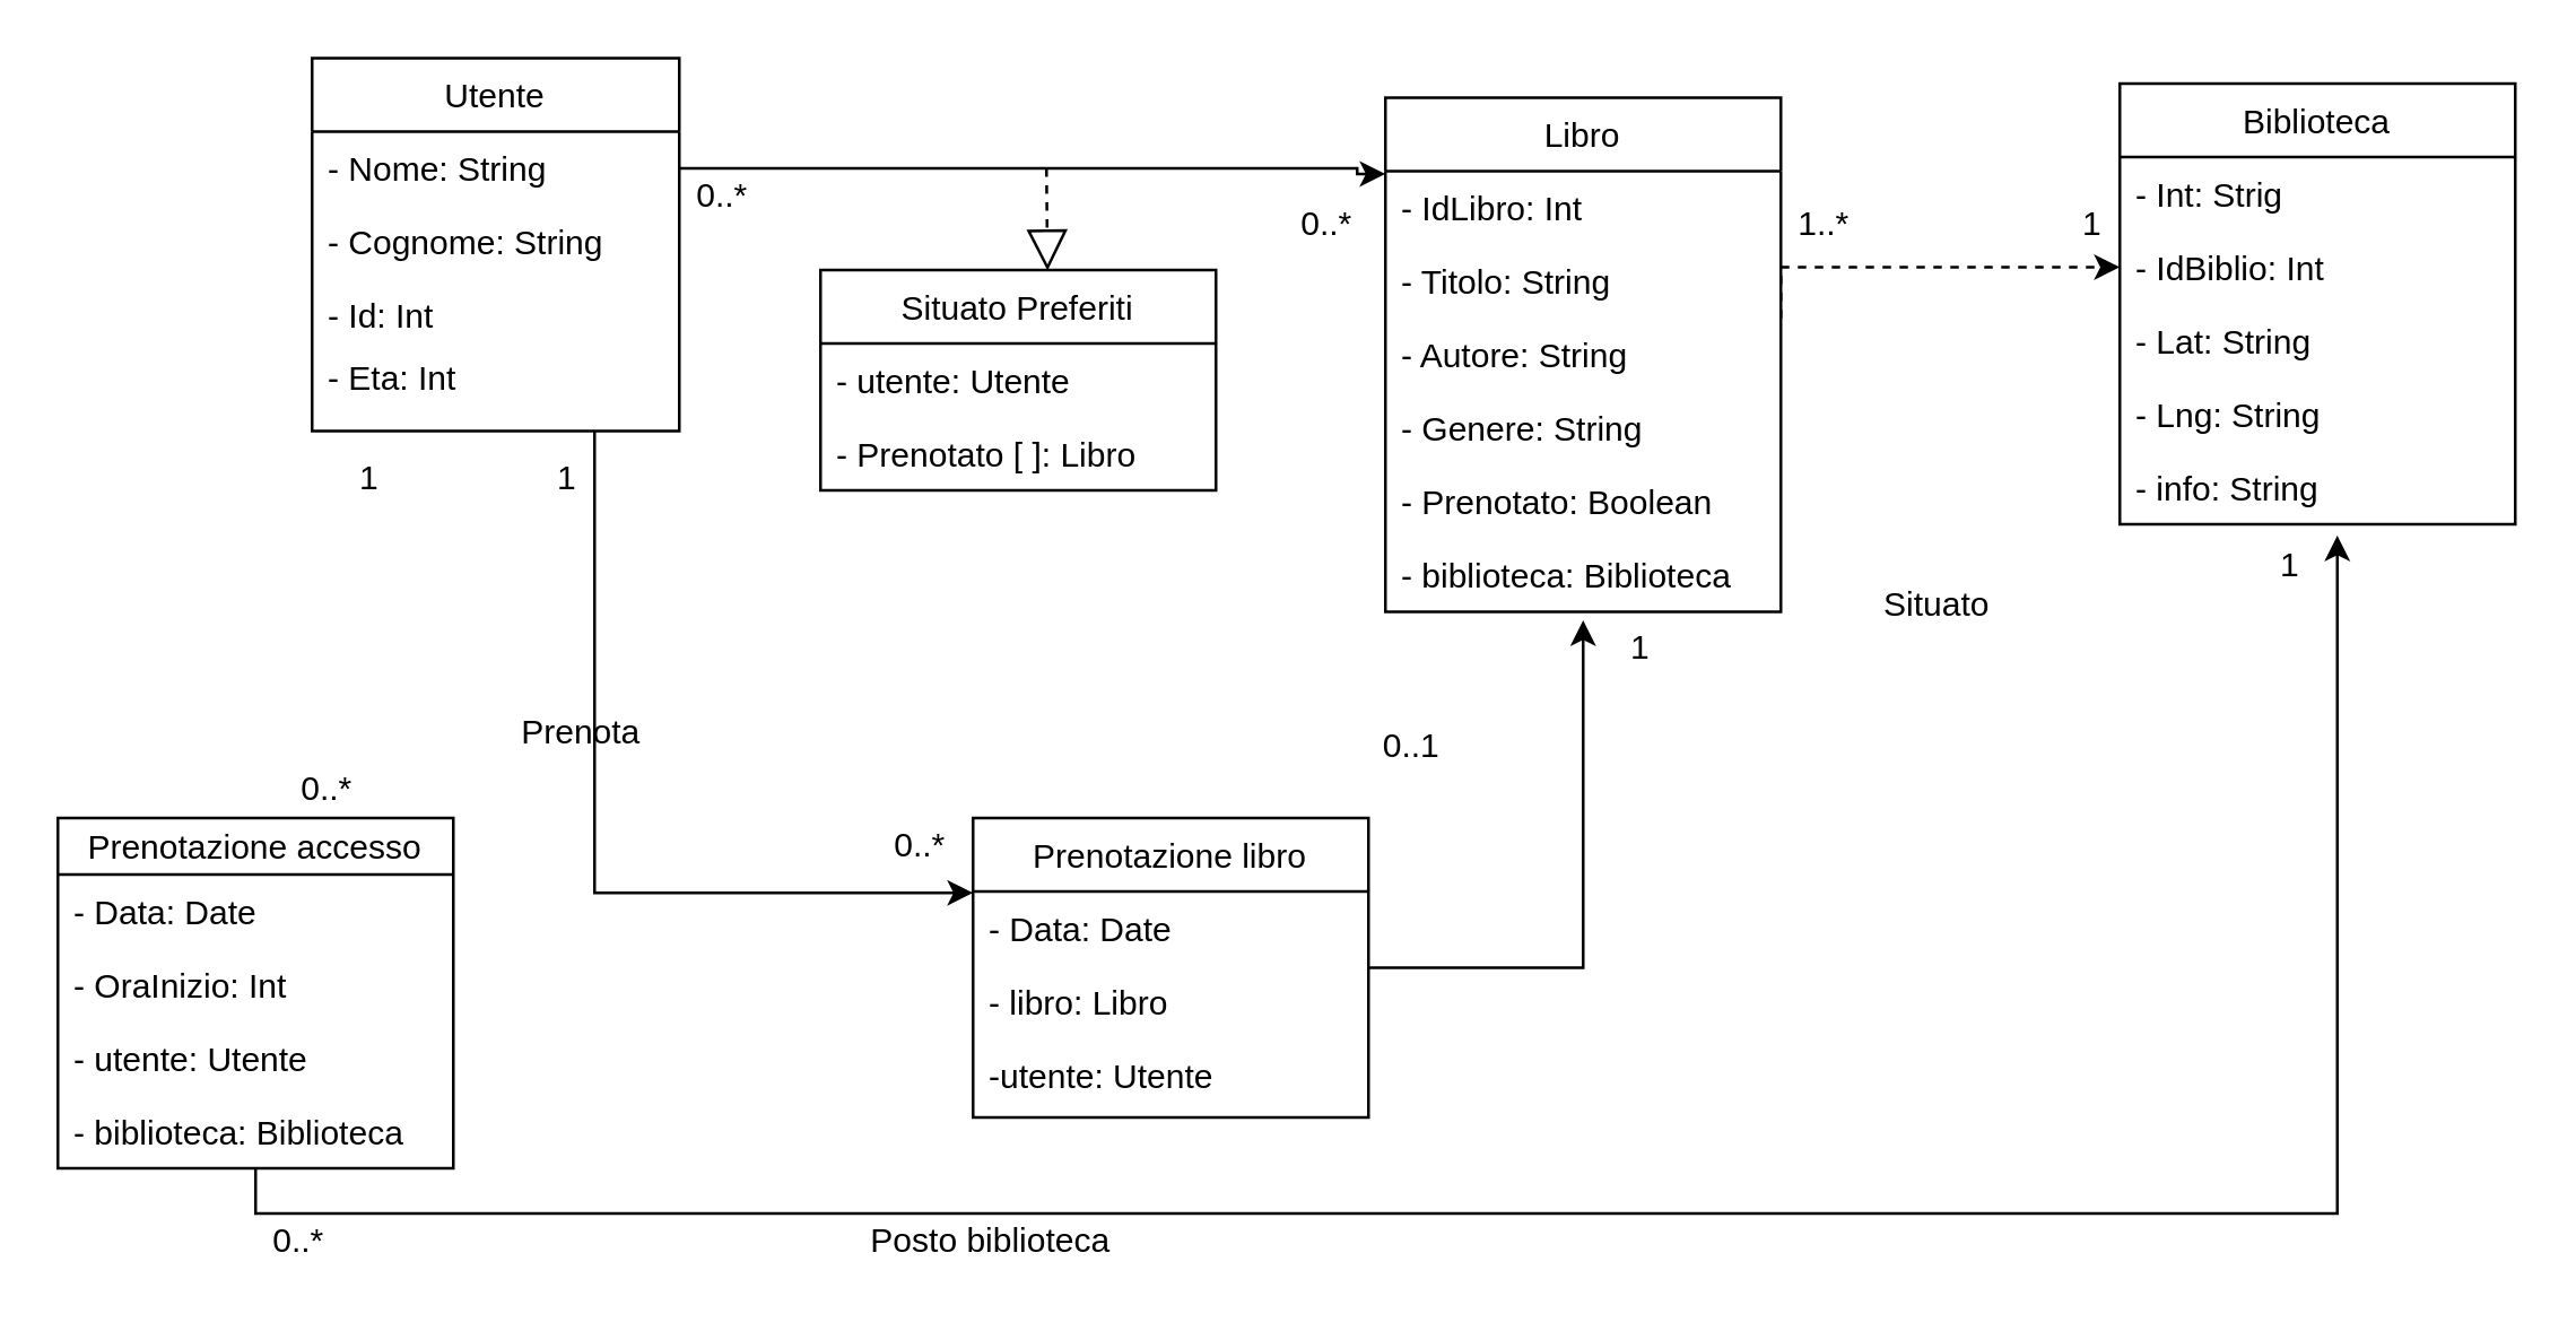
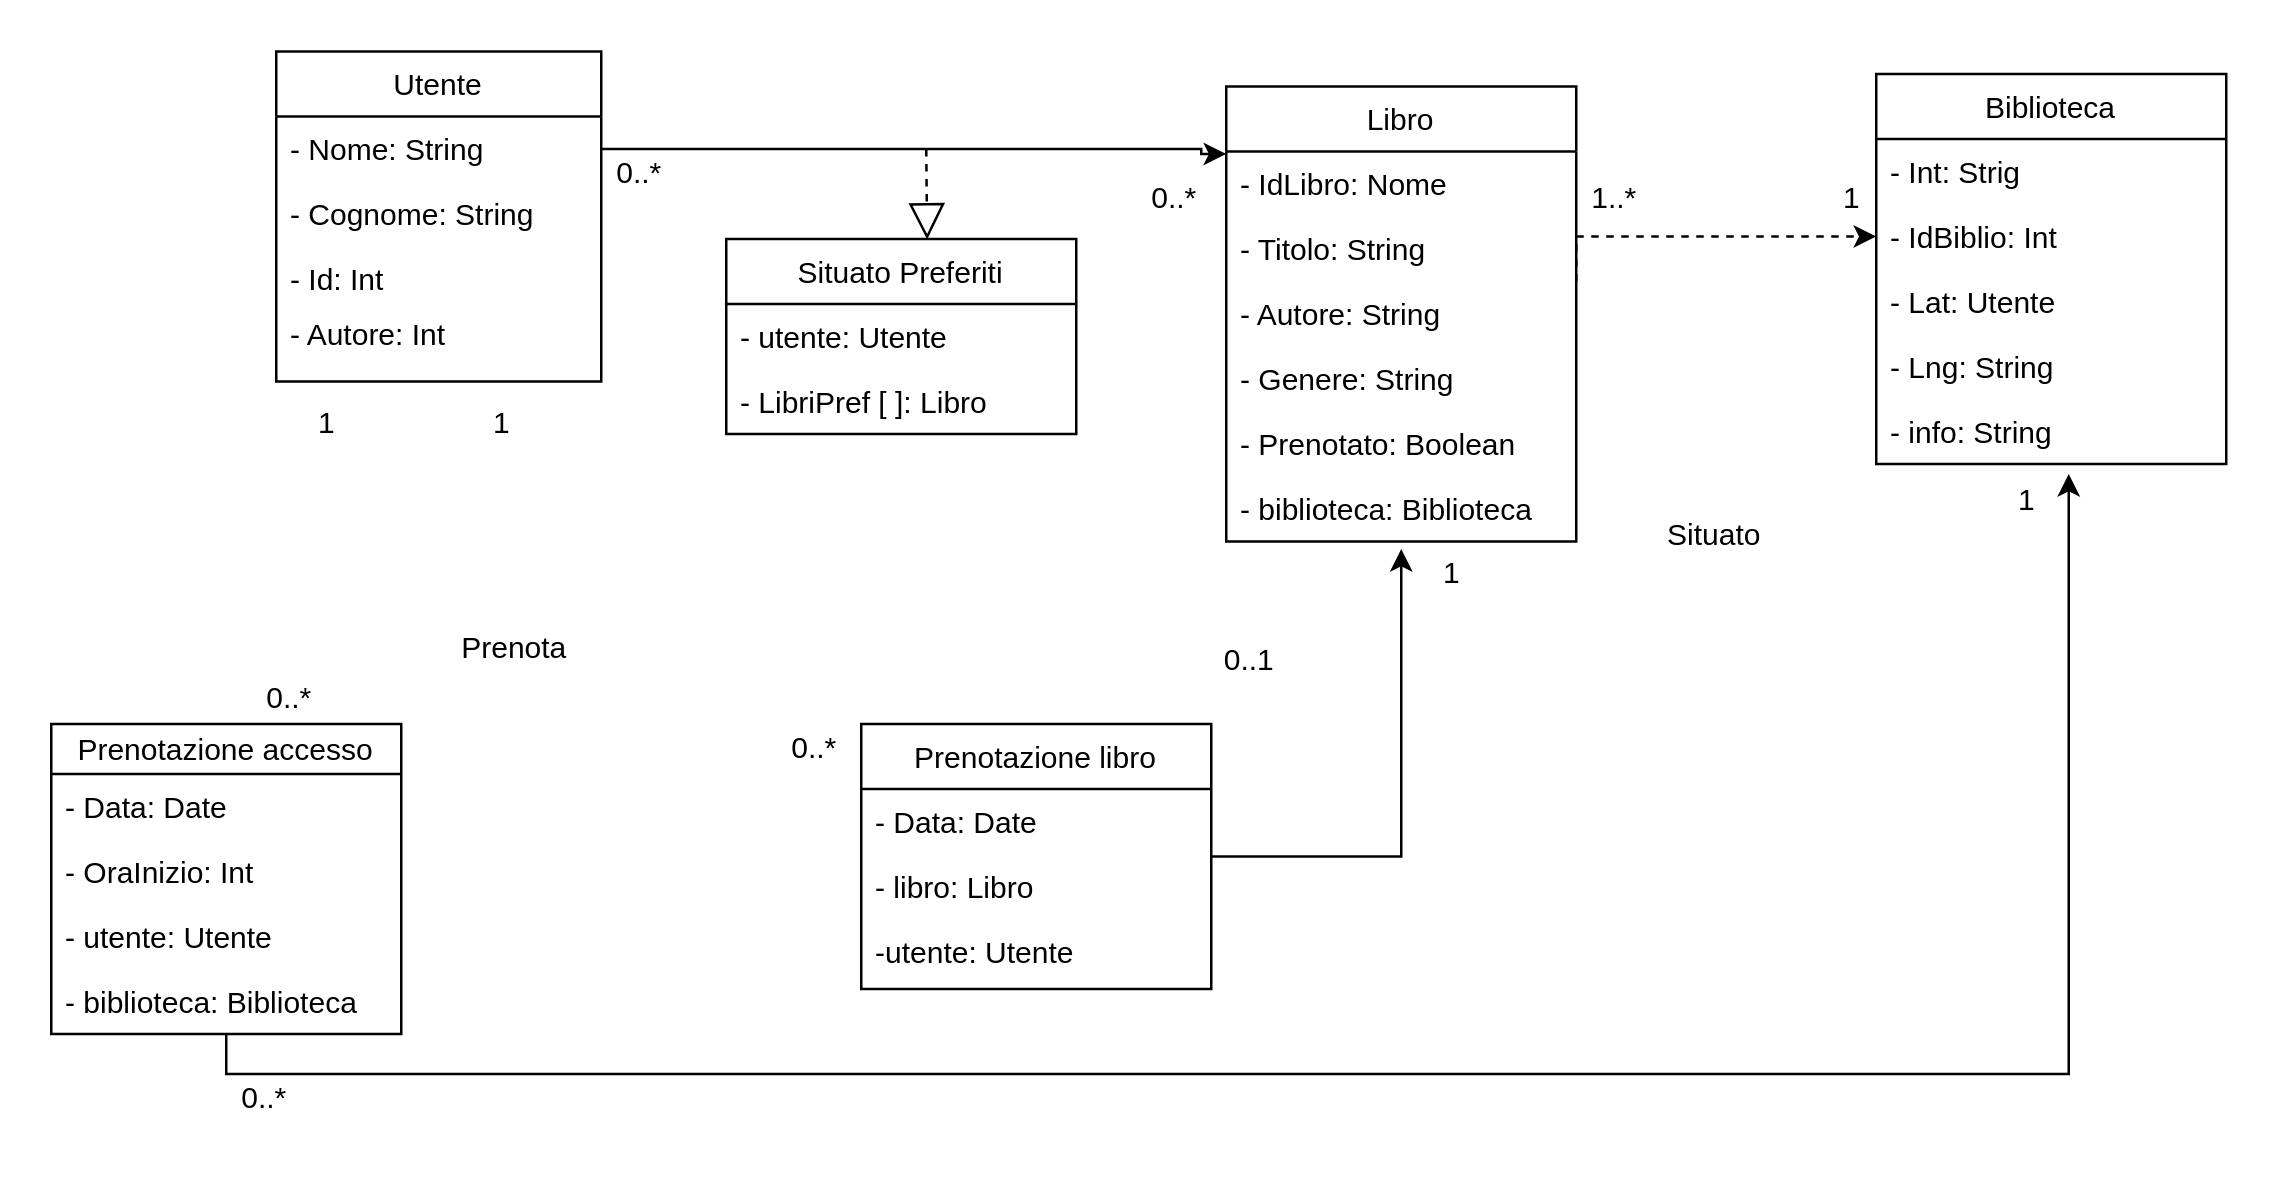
  <mxCell id="0" />
  <mxCell id="1" parent="0" />
- <mxCell id="2" style="edgeStyle=orthogonalEdgeStyle;rounded=0;orthogonalLoop=1;jettySize=auto;html=1;entryX=0;entryY=0.25;entryDx=0;entryDy=0;" edge="1" parent="1" source="4" target="29"><mxGeometry relative="1" as="geometry"><Array as="points"><mxPoint x="210" y="316" /></Array></mxGeometry></mxCell>
  <mxCell id="3" style="edgeStyle=orthogonalEdgeStyle;rounded=0;orthogonalLoop=1;jettySize=auto;html=1;" edge="1" parent="1" source="4"><mxGeometry relative="1" as="geometry"><mxPoint x="490" y="61" as="targetPoint" /><Array as="points"><mxPoint x="480" y="59" /><mxPoint x="480" y="61" /></Array></mxGeometry></mxCell>
  <mxCell id="4" value="Utente" style="swimlane;fontStyle=0;childLayout=stackLayout;horizontal=1;startSize=26;fillColor=none;horizontalStack=0;resizeParent=1;resizeParentMax=0;resizeLast=0;collapsible=1;marginBottom=0;" vertex="1" parent="1"><mxGeometry x="110" y="20" width="130" height="132" as="geometry" /></mxCell>
  <mxCell id="5" value="- Nome: String" style="text;strokeColor=none;fillColor=none;align=left;verticalAlign=top;spacingLeft=4;spacingRight=4;overflow=hidden;rotatable=0;points=[[0,0.5],[1,0.5]];portConstraint=eastwest;" vertex="1" parent="4"><mxGeometry y="26" width="130" height="26" as="geometry" /></mxCell>
  <mxCell id="6" value="- Cognome: String" style="text;strokeColor=none;fillColor=none;align=left;verticalAlign=top;spacingLeft=4;spacingRight=4;overflow=hidden;rotatable=0;points=[[0,0.5],[1,0.5]];portConstraint=eastwest;" vertex="1" parent="4"><mxGeometry y="52" width="130" height="26" as="geometry" /></mxCell>
  <mxCell id="7" value="- Id: Int" style="text;strokeColor=none;fillColor=none;align=left;verticalAlign=top;spacingLeft=4;spacingRight=4;overflow=hidden;rotatable=0;points=[[0,0.5],[1,0.5]];portConstraint=eastwest;" vertex="1" parent="4"><mxGeometry y="78" width="130" height="22" as="geometry" /></mxCell>
- <mxCell id="8" value="- Eta: Int" style="text;strokeColor=none;fillColor=none;align=left;verticalAlign=top;spacingLeft=4;spacingRight=4;overflow=hidden;rotatable=0;points=[[0,0.5],[1,0.5]];portConstraint=eastwest;" vertex="1" parent="4"><mxGeometry y="100" width="130" height="32" as="geometry" /></mxCell>
+ <mxCell id="8" value="- Autore: Int" style="text;strokeColor=none;fillColor=none;align=left;verticalAlign=top;spacingLeft=4;spacingRight=4;overflow=hidden;rotatable=0;points=[[0,0.5],[1,0.5]];portConstraint=eastwest;" vertex="1" parent="4"><mxGeometry y="100" width="130" height="32" as="geometry" /></mxCell>
  <mxCell id="9" value="Libro" style="swimlane;fontStyle=0;childLayout=stackLayout;horizontal=1;startSize=26;fillColor=none;horizontalStack=0;resizeParent=1;resizeParentMax=0;resizeLast=0;collapsible=1;marginBottom=0;" vertex="1" parent="1"><mxGeometry x="490" y="34" width="140" height="182" as="geometry" /></mxCell>
- <mxCell id="10" value="- IdLibro: Int" style="text;strokeColor=none;fillColor=none;align=left;verticalAlign=top;spacingLeft=4;spacingRight=4;overflow=hidden;rotatable=0;points=[[0,0.5],[1,0.5]];portConstraint=eastwest;" vertex="1" parent="9"><mxGeometry y="26" width="140" height="26" as="geometry" /></mxCell>
+ <mxCell id="10" value="- IdLibro: Nome" style="text;strokeColor=none;fillColor=none;align=left;verticalAlign=top;spacingLeft=4;spacingRight=4;overflow=hidden;rotatable=0;points=[[0,0.5],[1,0.5]];portConstraint=eastwest;" vertex="1" parent="9"><mxGeometry y="26" width="140" height="26" as="geometry" /></mxCell>
  <mxCell id="11" value="- Titolo: String" style="text;strokeColor=none;fillColor=none;align=left;verticalAlign=top;spacingLeft=4;spacingRight=4;overflow=hidden;rotatable=0;points=[[0,0.5],[1,0.5]];portConstraint=eastwest;" vertex="1" parent="9"><mxGeometry y="52" width="140" height="26" as="geometry" /></mxCell>
  <mxCell id="12" value="- Autore: String" style="text;strokeColor=none;fillColor=none;align=left;verticalAlign=top;spacingLeft=4;spacingRight=4;overflow=hidden;rotatable=0;points=[[0,0.5],[1,0.5]];portConstraint=eastwest;" vertex="1" parent="9"><mxGeometry y="78" width="140" height="26" as="geometry" /></mxCell>
  <mxCell id="13" value="- Genere: String " style="text;strokeColor=none;fillColor=none;align=left;verticalAlign=top;spacingLeft=4;spacingRight=4;overflow=hidden;rotatable=0;points=[[0,0.5],[1,0.5]];portConstraint=eastwest;" vertex="1" parent="9"><mxGeometry y="104" width="140" height="26" as="geometry" /></mxCell>
  <mxCell id="14" value="- Prenotato: Boolean" style="text;strokeColor=none;fillColor=none;align=left;verticalAlign=top;spacingLeft=4;spacingRight=4;overflow=hidden;rotatable=0;points=[[0,0.5],[1,0.5]];portConstraint=eastwest;" vertex="1" parent="9"><mxGeometry y="130" width="140" height="26" as="geometry" /></mxCell>
  <mxCell id="15" value="- biblioteca: Biblioteca" style="text;strokeColor=none;fillColor=none;align=left;verticalAlign=top;spacingLeft=4;spacingRight=4;overflow=hidden;rotatable=0;points=[[0,0.5],[1,0.5]];portConstraint=eastwest;" vertex="1" parent="9"><mxGeometry y="156" width="140" height="26" as="geometry" /></mxCell>
  <mxCell id="16" value="Biblioteca" style="swimlane;fontStyle=0;childLayout=stackLayout;horizontal=1;startSize=26;fillColor=none;horizontalStack=0;resizeParent=1;resizeParentMax=0;resizeLast=0;collapsible=1;marginBottom=0;" vertex="1" parent="1"><mxGeometry x="750" y="29" width="140" height="156" as="geometry" /></mxCell>
  <mxCell id="17" value="- Int: Strig" style="text;strokeColor=none;fillColor=none;align=left;verticalAlign=top;spacingLeft=4;spacingRight=4;overflow=hidden;rotatable=0;points=[[0,0.5],[1,0.5]];portConstraint=eastwest;" vertex="1" parent="16"><mxGeometry y="26" width="140" height="26" as="geometry" /></mxCell>
  <mxCell id="18" value="- IdBiblio: Int" style="text;strokeColor=none;fillColor=none;align=left;verticalAlign=top;spacingLeft=4;spacingRight=4;overflow=hidden;rotatable=0;points=[[0,0.5],[1,0.5]];portConstraint=eastwest;" vertex="1" parent="16"><mxGeometry y="52" width="140" height="26" as="geometry" /></mxCell>
- <mxCell id="19" value="- Lat: String" style="text;strokeColor=none;fillColor=none;align=left;verticalAlign=top;spacingLeft=4;spacingRight=4;overflow=hidden;rotatable=0;points=[[0,0.5],[1,0.5]];portConstraint=eastwest;" vertex="1" parent="16"><mxGeometry y="78" width="140" height="26" as="geometry" /></mxCell>
+ <mxCell id="19" value="- Lat: Utente" style="text;strokeColor=none;fillColor=none;align=left;verticalAlign=top;spacingLeft=4;spacingRight=4;overflow=hidden;rotatable=0;points=[[0,0.5],[1,0.5]];portConstraint=eastwest;" vertex="1" parent="16"><mxGeometry y="78" width="140" height="26" as="geometry" /></mxCell>
  <mxCell id="20" value="- Lng: String" style="text;strokeColor=none;fillColor=none;align=left;verticalAlign=top;spacingLeft=4;spacingRight=4;overflow=hidden;rotatable=0;points=[[0,0.5],[1,0.5]];portConstraint=eastwest;" vertex="1" parent="16"><mxGeometry y="104" width="140" height="26" as="geometry" /></mxCell>
  <mxCell id="21" value="- info: String" style="text;strokeColor=none;fillColor=none;align=left;verticalAlign=top;spacingLeft=4;spacingRight=4;overflow=hidden;rotatable=0;points=[[0,0.5],[1,0.5]];portConstraint=eastwest;" vertex="1" parent="16"><mxGeometry y="130" width="140" height="26" as="geometry" /></mxCell>
  <mxCell id="22" style="edgeStyle=orthogonalEdgeStyle;rounded=0;orthogonalLoop=1;jettySize=auto;html=1;" edge="1" parent="1" source="23"><mxGeometry relative="1" as="geometry"><mxPoint x="827" y="189" as="targetPoint" /><Array as="points"><mxPoint x="90" y="429" /><mxPoint x="827" y="429" /></Array></mxGeometry></mxCell>
  <mxCell id="23" value="Prenotazione accesso" style="swimlane;fontStyle=0;childLayout=stackLayout;horizontal=1;startSize=20;fillColor=none;horizontalStack=0;resizeParent=1;resizeParentMax=0;resizeLast=0;collapsible=1;marginBottom=0;" vertex="1" parent="1"><mxGeometry x="20" y="289" width="140" height="124" as="geometry" /></mxCell>
  <mxCell id="24" value="- Data: Date" style="text;strokeColor=none;fillColor=none;align=left;verticalAlign=top;spacingLeft=4;spacingRight=4;overflow=hidden;rotatable=0;points=[[0,0.5],[1,0.5]];portConstraint=eastwest;" vertex="1" parent="23"><mxGeometry y="20" width="140" height="26" as="geometry" /></mxCell>
  <mxCell id="25" value="- OraInizio: Int" style="text;strokeColor=none;fillColor=none;align=left;verticalAlign=top;spacingLeft=4;spacingRight=4;overflow=hidden;rotatable=0;points=[[0,0.5],[1,0.5]];portConstraint=eastwest;" vertex="1" parent="23"><mxGeometry y="46" width="140" height="26" as="geometry" /></mxCell>
  <mxCell id="26" value="- utente: Utente" style="text;strokeColor=none;fillColor=none;align=left;verticalAlign=top;spacingLeft=4;spacingRight=4;overflow=hidden;rotatable=0;points=[[0,0.5],[1,0.5]];portConstraint=eastwest;" vertex="1" parent="23"><mxGeometry y="72" width="140" height="26" as="geometry" /></mxCell>
  <mxCell id="27" value="- biblioteca: Biblioteca" style="text;strokeColor=none;fillColor=none;align=left;verticalAlign=top;spacingLeft=4;spacingRight=4;overflow=hidden;rotatable=0;points=[[0,0.5],[1,0.5]];portConstraint=eastwest;" vertex="1" parent="23"><mxGeometry y="98" width="140" height="26" as="geometry" /></mxCell>
  <mxCell id="28" style="edgeStyle=orthogonalEdgeStyle;rounded=0;orthogonalLoop=1;jettySize=auto;html=1;" edge="1" parent="1" source="29"><mxGeometry relative="1" as="geometry"><mxPoint x="560" y="219" as="targetPoint" /><Array as="points"><mxPoint x="560" y="342" /></Array></mxGeometry></mxCell>
  <mxCell id="29" value="Prenotazione libro" style="swimlane;fontStyle=0;childLayout=stackLayout;horizontal=1;startSize=26;fillColor=none;horizontalStack=0;resizeParent=1;resizeParentMax=0;resizeLast=0;collapsible=1;marginBottom=0;" vertex="1" parent="1"><mxGeometry x="344" y="289" width="140" height="106" as="geometry" /></mxCell>
  <mxCell id="30" value="- Data: Date" style="text;strokeColor=none;fillColor=none;align=left;verticalAlign=top;spacingLeft=4;spacingRight=4;overflow=hidden;rotatable=0;points=[[0,0.5],[1,0.5]];portConstraint=eastwest;" vertex="1" parent="29"><mxGeometry y="26" width="140" height="26" as="geometry" /></mxCell>
  <mxCell id="31" value="- libro: Libro" style="text;strokeColor=none;fillColor=none;align=left;verticalAlign=top;spacingLeft=4;spacingRight=4;overflow=hidden;rotatable=0;points=[[0,0.5],[1,0.5]];portConstraint=eastwest;" vertex="1" parent="29"><mxGeometry y="52" width="140" height="26" as="geometry" /></mxCell>
  <mxCell id="32" value="-utente: Utente" style="text;strokeColor=none;fillColor=none;align=left;verticalAlign=top;spacingLeft=4;spacingRight=4;overflow=hidden;rotatable=0;points=[[0,0.5],[1,0.5]];portConstraint=eastwest;" vertex="1" parent="29"><mxGeometry y="78" width="140" height="28" as="geometry" /></mxCell>
  <mxCell id="33" style="edgeStyle=orthogonalEdgeStyle;rounded=0;orthogonalLoop=1;jettySize=auto;html=1;entryX=0;entryY=0.5;entryDx=0;entryDy=0;dashed=1;" edge="1" parent="1" source="12" target="18"><mxGeometry relative="1" as="geometry"><Array as="points"><mxPoint x="630" y="94" /></Array></mxGeometry></mxCell>
  <mxCell id="34" value="Prenota" style="text;html=1;align=center;verticalAlign=middle;resizable=0;points=[];autosize=1;" vertex="1" parent="1"><mxGeometry x="175" y="249" width="60" height="20" as="geometry" /></mxCell>
- <mxCell id="35" value="Posto biblioteca" style="text;html=1;align=center;verticalAlign=middle;resizable=0;points=[];autosize=1;" vertex="1" parent="1"><mxGeometry x="300" y="429" width="100" height="20" as="geometry" /></mxCell>
  <mxCell id="36" value="Situato" style="text;html=1;align=center;verticalAlign=middle;resizable=0;points=[];autosize=1;" vertex="1" parent="1"><mxGeometry x="660" y="204" width="50" height="20" as="geometry" /></mxCell>
  <mxCell id="37" value="0..*" style="text;html=1;align=center;verticalAlign=middle;resizable=0;points=[];autosize=1;" vertex="1" parent="1"><mxGeometry x="100" y="269" width="30" height="20" as="geometry" /></mxCell>
  <mxCell id="38" value="1" style="text;html=1;align=center;verticalAlign=middle;resizable=0;points=[];autosize=1;" vertex="1" parent="1"><mxGeometry x="190" y="159" width="20" height="20" as="geometry" /></mxCell>
  <mxCell id="39" value="0..*" style="text;html=1;align=center;verticalAlign=middle;resizable=0;points=[];autosize=1;" vertex="1" parent="1"><mxGeometry x="310" y="289" width="30" height="20" as="geometry" /></mxCell>
  <mxCell id="40" value="1" style="text;html=1;align=center;verticalAlign=middle;resizable=0;points=[];autosize=1;" vertex="1" parent="1"><mxGeometry x="800" y="190" width="20" height="20" as="geometry" /></mxCell>
  <mxCell id="41" value="0..*" style="text;html=1;align=center;verticalAlign=middle;resizable=0;points=[];autosize=1;" vertex="1" parent="1"><mxGeometry x="90" y="429" width="30" height="20" as="geometry" /></mxCell>
  <mxCell id="42" value="0..1" style="text;html=1;align=center;verticalAlign=middle;resizable=0;points=[];autosize=1;" vertex="1" parent="1"><mxGeometry x="479" y="254" width="40" height="20" as="geometry" /></mxCell>
  <mxCell id="43" value="1" style="text;html=1;align=center;verticalAlign=middle;resizable=0;points=[];autosize=1;" vertex="1" parent="1"><mxGeometry x="730" y="69" width="20" height="20" as="geometry" /></mxCell>
  <mxCell id="44" value="1..*" style="text;html=1;align=center;verticalAlign=middle;resizable=0;points=[];autosize=1;" vertex="1" parent="1"><mxGeometry x="630" y="69" width="30" height="20" as="geometry" /></mxCell>
  <mxCell id="45" value="1" style="text;html=1;align=center;verticalAlign=middle;resizable=0;points=[];autosize=1;" vertex="1" parent="1"><mxGeometry x="570" y="219" width="20" height="20" as="geometry" /></mxCell>
  <mxCell id="46" value="1" style="text;html=1;align=center;verticalAlign=middle;resizable=0;points=[];autosize=1;" vertex="1" parent="1"><mxGeometry x="120" y="159" width="20" height="20" as="geometry" /></mxCell>
  <mxCell id="47" value="0..*" style="text;html=1;align=center;verticalAlign=middle;resizable=0;points=[];autosize=1;" vertex="1" parent="1"><mxGeometry x="240" y="59" width="30" height="20" as="geometry" /></mxCell>
  <mxCell id="48" value="0..*" style="text;html=1;align=center;verticalAlign=middle;resizable=0;points=[];autosize=1;" vertex="1" parent="1"><mxGeometry x="454" y="69" width="30" height="20" as="geometry" /></mxCell>
  <mxCell id="49" value="Situato Preferiti" style="swimlane;fontStyle=0;childLayout=stackLayout;horizontal=1;startSize=26;fillColor=none;horizontalStack=0;resizeParent=1;resizeParentMax=0;resizeLast=0;collapsible=1;marginBottom=0;" vertex="1" parent="1"><mxGeometry x="290" y="95" width="140" height="78" as="geometry" /></mxCell>
  <mxCell id="50" value="- utente: Utente" style="text;strokeColor=none;fillColor=none;align=left;verticalAlign=top;spacingLeft=4;spacingRight=4;overflow=hidden;rotatable=0;points=[[0,0.5],[1,0.5]];portConstraint=eastwest;" vertex="1" parent="49"><mxGeometry y="26" width="140" height="26" as="geometry" /></mxCell>
- <mxCell id="51" value="- Prenotato [ ]: Libro" style="text;strokeColor=none;fillColor=none;align=left;verticalAlign=top;spacingLeft=4;spacingRight=4;overflow=hidden;rotatable=0;points=[[0,0.5],[1,0.5]];portConstraint=eastwest;" vertex="1" parent="49"><mxGeometry y="52" width="140" height="26" as="geometry" /></mxCell>
+ <mxCell id="51" value="- LibriPref [ ]: Libro" style="text;strokeColor=none;fillColor=none;align=left;verticalAlign=top;spacingLeft=4;spacingRight=4;overflow=hidden;rotatable=0;points=[[0,0.5],[1,0.5]];portConstraint=eastwest;" vertex="1" parent="49"><mxGeometry y="52" width="140" height="26" as="geometry" /></mxCell>
  <mxCell id="52" value="" style="endArrow=block;dashed=1;endFill=0;endSize=12;html=1;entryX=0.574;entryY=0.003;entryDx=0;entryDy=0;entryPerimeter=0;" edge="1" parent="1" target="49"><mxGeometry width="160" relative="1" as="geometry"><mxPoint x="370" y="59" as="sourcePoint" /><mxPoint x="490" y="259" as="targetPoint" /></mxGeometry></mxCell>
